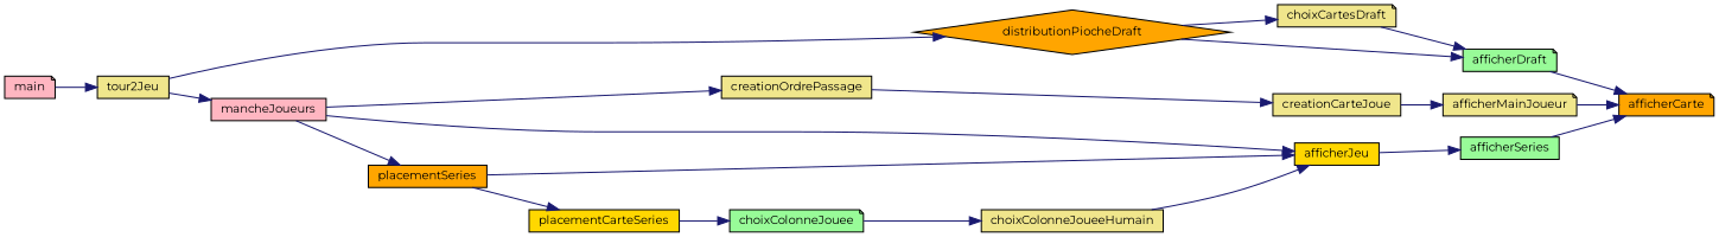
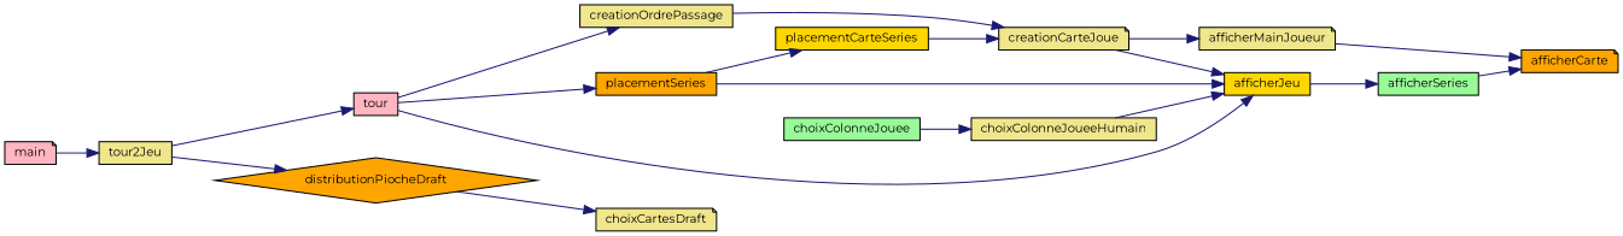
  digraph {
    fontname=Montserrat
    rankdir=RL
    node [color=black fillcolor=khaki fontname=Montserrat fontsize=10 shape=box style=filled]
    edge [color=midnightblue dir=back fontname=Montserrat fontsize=10 labelfontname=Helvetica labelfontsize=10 style=solid]
    n1 [fillcolor=orange fontcolor=black height=0.2 label=afficherCarte shape=note width=0.4]
-   n2 [fillcolor=palegreen height=0.2 label=afficherDraft shape=note width=0.4]
    n3 [height=0.2 label=afficherMainJoueur shape=note width=0.4]
    n4 [fillcolor=palegreen height=0.2 label=afficherSeries width=0.4]
    n5 [height=0.2 label=choixCartesDraft shape=note width=0.4]
    n6 [fillcolor=orange height=0.2 label=distributionPiocheDraft shape=diamond width=0.4]
-   n7 [height=0.2 label=creationCarteJoue width=0.4]
+   n7 [height=0.2 label=creationCarteJoue shape=note width=0.4]
    n8 [fillcolor=gold height=0.2 label=afficherJeu width=0.4]
    n9 [height=0.2 label=choixColonneJoueeHumain width=0.4]
-   n10 [fillcolor=palegreen height=0.2 label=choixColonneJouee shape=note width=0.4]
+   n10 [fillcolor=palegreen height=0.2 label=choixColonneJouee width=0.4]
    n11 [height=0.2 label=tour2Jeu width=0.4]
    n12 [fillcolor=lightpink height=0.2 label=main shape=note width=0.4]
    n13 [height=0.2 label=creationOrdrePassage width=0.4]
-   n14 [fillcolor=lightpink height=0.2 label=mancheJoueurs width=0.4]
+   n14 [fillcolor=lightpink height=0.2 label=tour width=0.4]
    n15 [fillcolor=orange height=0.2 label=placementSeries width=0.4]
    n16 [fillcolor=gold height=0.2 label=placementCarteSeries width=0.4]
-   n1 -> n2
    n1 -> n3
    n1 -> n4
-   n2 -> n5
-   n2 -> n6
    n3 -> n7
    n4 -> n8
    n5 -> n6
    n6 -> n11
    n7 -> n13
+   n8 -> n7
    n8 -> n9
    n8 -> n14
    n8 -> n15
    n9 -> n10
-   n10 -> n16
+   n7 -> n16
    n11 -> n12
    n13 -> n14
    n14 -> n11
    n15 -> n14
    n16 -> n15
  }
